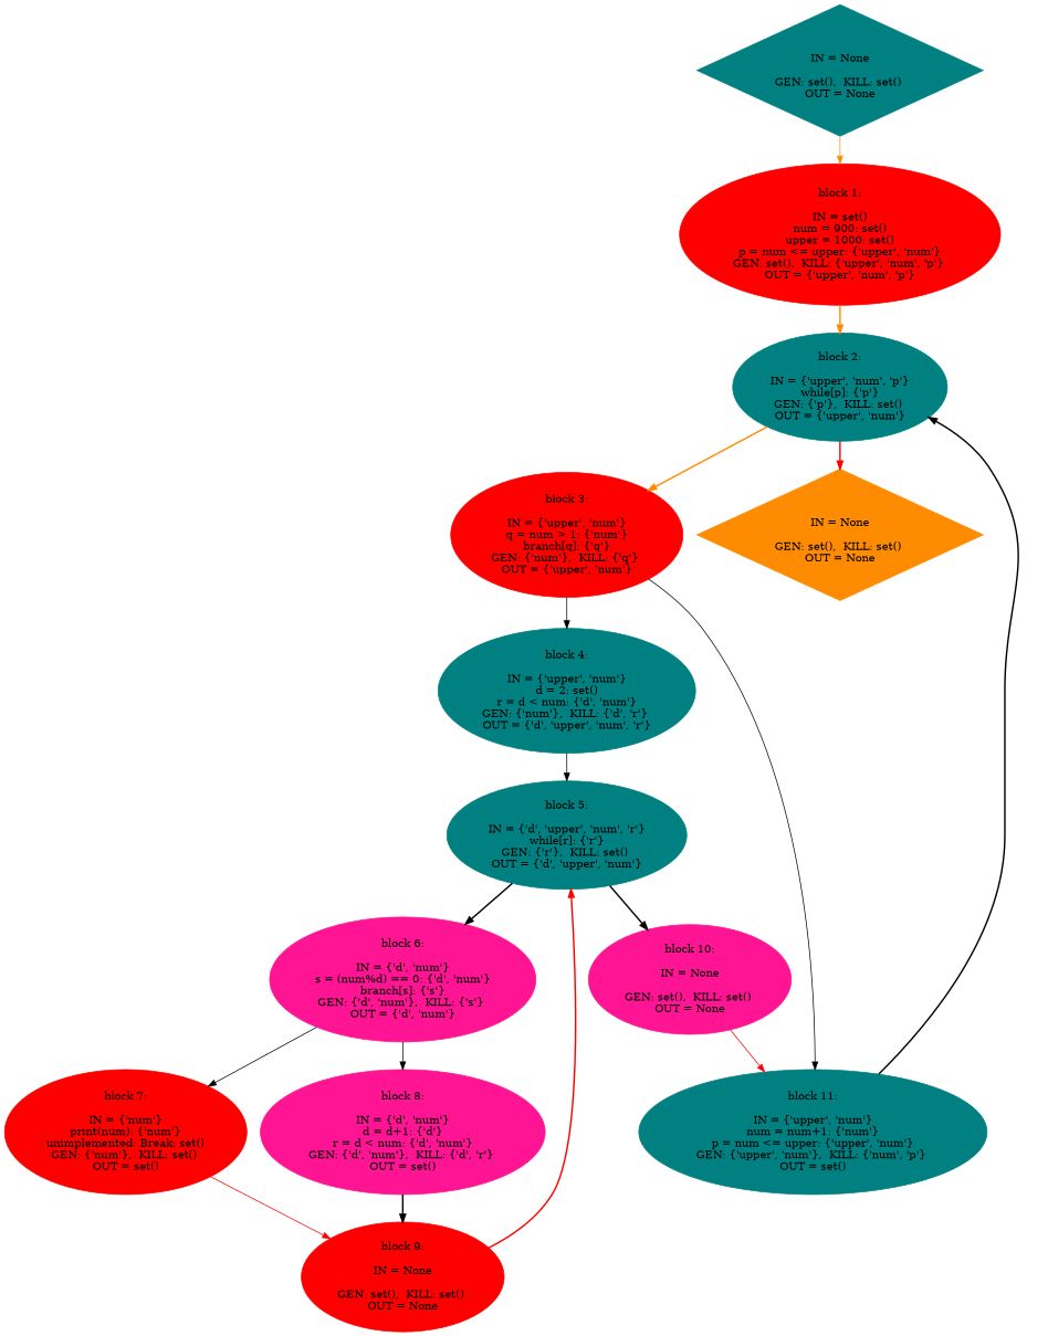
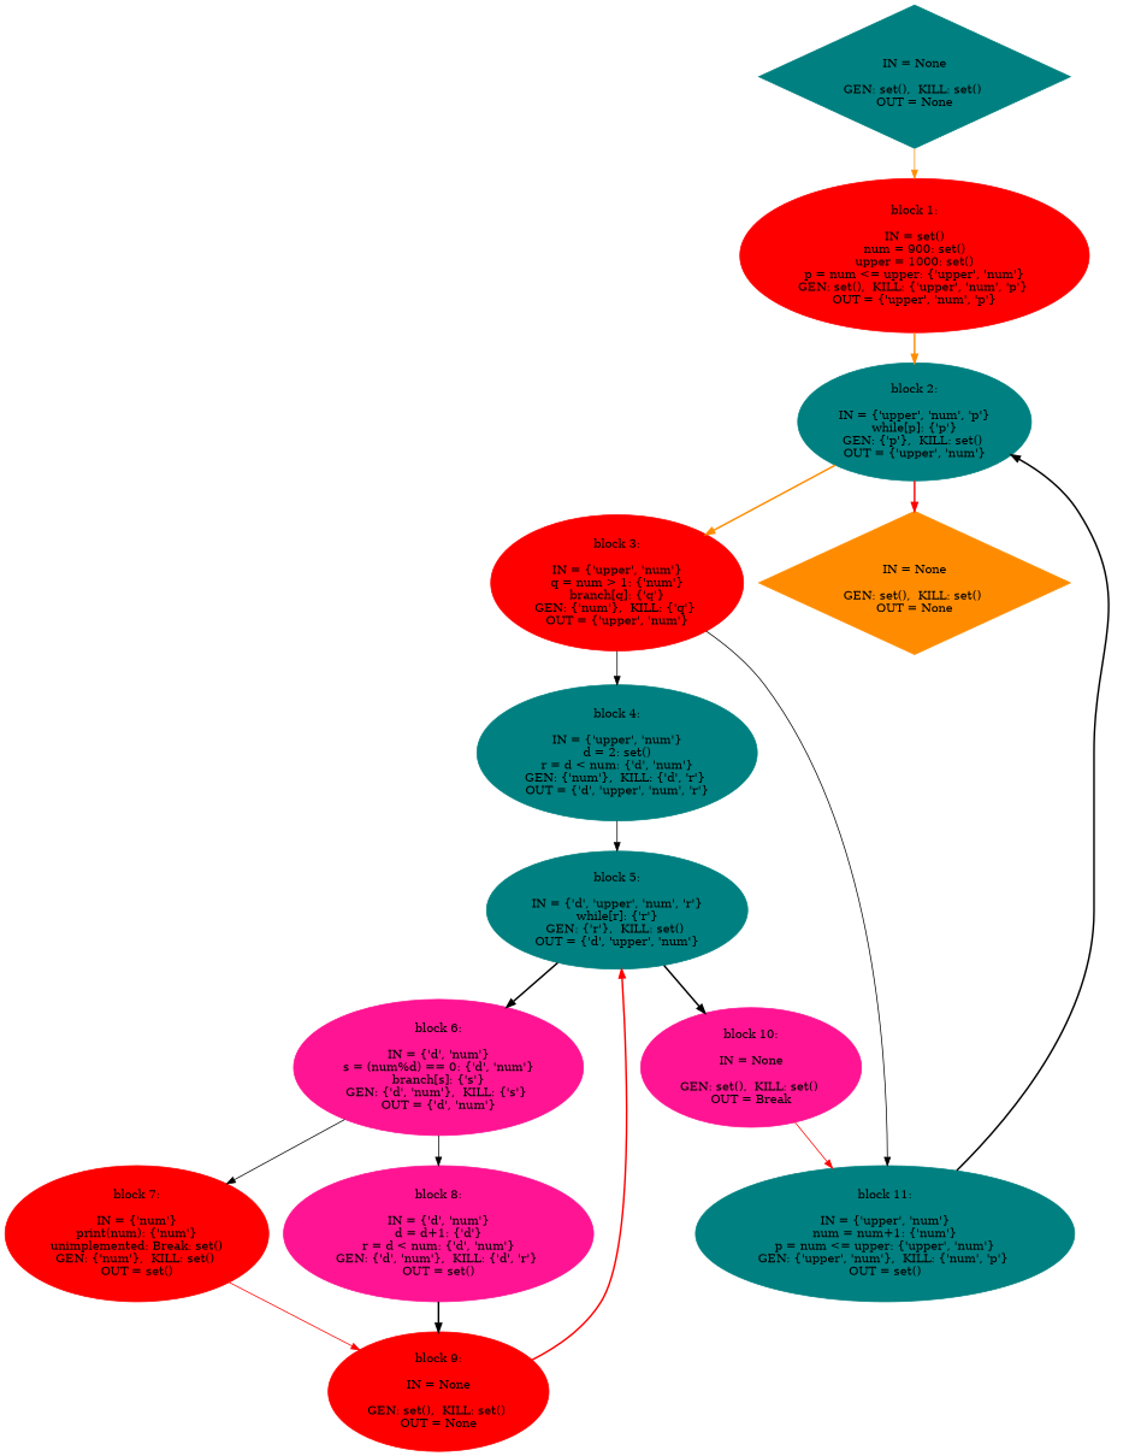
  digraph {
    node [color=teal shape=ellipse style=filled]
    edge [color=black style=solid]
    n1 [label="\nIN = None\n\nGEN: set(),  KILL: set() \nOUT = None" shape=diamond]
    n2 [color=red label="block 1:\n\nIN = set()\nnum = 900: set()\nupper = 1000: set()\np = num <= upper: {'upper', 'num'}\nGEN: set(),  KILL: {'upper', 'num', 'p'} \nOUT = {'upper', 'num', 'p'}"]
    n3 [label="block 2:\n\nIN = {'upper', 'num', 'p'}\nwhile[p]: {'p'}\nGEN: {'p'},  KILL: set() \nOUT = {'upper', 'num'}"]
    n4 [color=red label="block 3:\n\nIN = {'upper', 'num'}\nq = num > 1: {'num'}\nbranch[q]: {'q'}\nGEN: {'num'},  KILL: {'q'} \nOUT = {'upper', 'num'}"]
    n5 [color=darkorange label="\nIN = None\n\nGEN: set(),  KILL: set() \nOUT = None" shape=diamond]
    n6 [label="block 4:\n\nIN = {'upper', 'num'}\nd = 2: set()\nr = d < num: {'d', 'num'}\nGEN: {'num'},  KILL: {'d', 'r'} \nOUT = {'d', 'upper', 'num', 'r'}"]
    n7 [label="block 11:\n\nIN = {'upper', 'num'}\nnum = num+1: {'num'}\np = num <= upper: {'upper', 'num'}\nGEN: {'upper', 'num'},  KILL: {'num', 'p'} \nOUT = set()"]
    n8 [label="block 5:\n\nIN = {'d', 'upper', 'num', 'r'}\nwhile[r]: {'r'}\nGEN: {'r'},  KILL: set() \nOUT = {'d', 'upper', 'num'}"]
    n9 [color=deeppink label="block 6:\n\nIN = {'d', 'num'}\ns = (num%d) == 0: {'d', 'num'}\nbranch[s]: {'s'}\nGEN: {'d', 'num'},  KILL: {'s'} \nOUT = {'d', 'num'}"]
-   n10 [color=deeppink label="block 10:\n\nIN = None\n\nGEN: set(),  KILL: set() \nOUT = None"]
+   n10 [color=deeppink label="block 10:\n\nIN = None\n\nGEN: set(),  KILL: set() \nOUT = Break"]
    n11 [color=red label="block 7:\n\nIN = {'num'}\nprint(num): {'num'}\nunimplemented: Break: set()\nGEN: {'num'},  KILL: set() \nOUT = set()"]
    n12 [color=deeppink label="block 8:\n\nIN = {'d', 'num'}\nd = d+1: {'d'}\nr = d < num: {'d', 'num'}\nGEN: {'d', 'num'},  KILL: {'d', 'r'} \nOUT = set()"]
    n13 [color=red label="block 9:\n\nIN = None\n\nGEN: set(),  KILL: set() \nOUT = None"]
    n1 -> n2 [color=darkorange]
    n2 -> n3 [color=darkorange style=bold]
    n3 -> n4 [color=darkorange style=bold]
    n3 -> n5 [color=red style=bold]
    n4 -> n6
    n4 -> n7
    n6 -> n8
    n7 -> n3 [style=bold]
    n8 -> n9 [style=bold]
    n8 -> n10 [style=bold]
    n9 -> n11
    n9 -> n12
    n10 -> n7 [color=red]
    n11 -> n13 [color=red]
    n12 -> n13 [style=bold]
    n13 -> n8 [color=red style=bold]
  }
